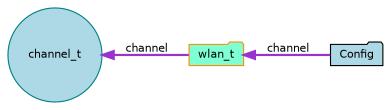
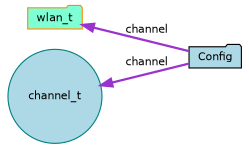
  digraph {
    rankdir=LR
    node [fillcolor=lightblue fontname=Helvetica fontsize=10 shape=folder style=filled]
    edge [color=darkorchid3 dir=back fontname=Helvetica fontsize=10 labelfontname=Helvetica labelfontsize=10 style=bold]
    n1 [color=black fontcolor=black height=0.2 label=Config width=0.4]
    n2 [color=darkorange fillcolor=aquamarine height=0.2 label=wlan_t width=0.4]
    n3 [color=teal height=0.2 label=channel_t shape=circle width=0.4]
    n2 -> n1 [label=" channel"]
-   n3 -> n2 [label=" channel"]
+   n3 -> n1 [label=" channel"]
  }
